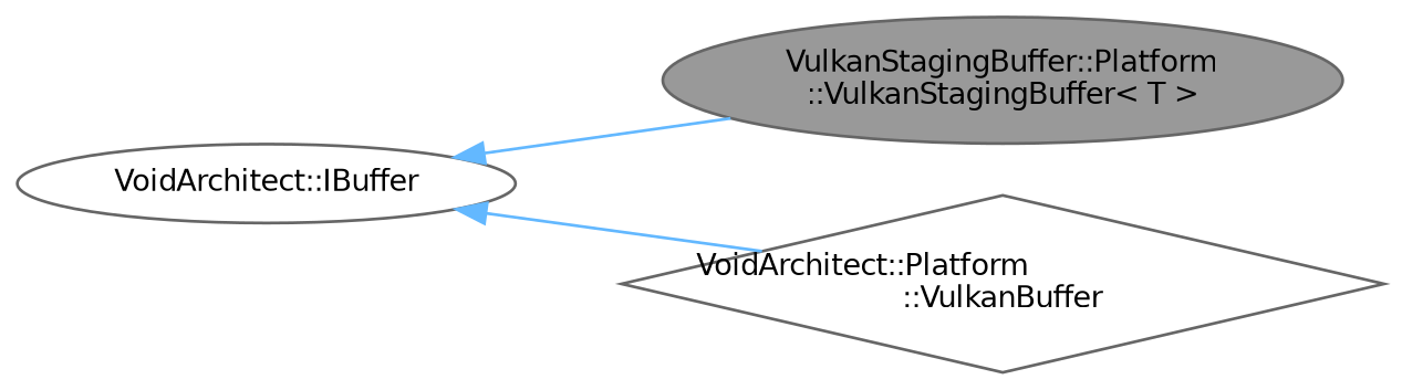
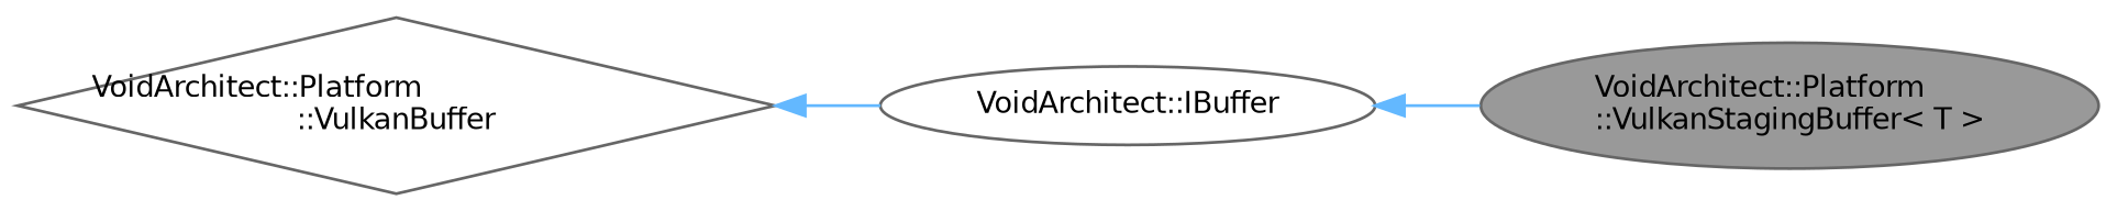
  digraph {
    rankdir=LR
    node [color=gray40 fillcolor=white fontname=Helvetica fontsize=10 shape=ellipse style=filled]
    edge [color=steelblue1 dir=back fontname=Helvetica fontsize=10 labelfontname=Helvetica labelfontsize=10 style=solid]
-   n1 [fillcolor=grey60 fontcolor=black height=0.2 label="VulkanStagingBuffer::Platform\l::VulkanStagingBuffer\< T \>" width=0.4]
+   n1 [fillcolor=grey60 fontcolor=black height=0.2 label="VoidArchitect::Platform\l::VulkanStagingBuffer\< T \>" width=0.4]
    n2 [height=0.2 label="VoidArchitect::Platform\l::VulkanBuffer" shape=diamond width=0.4]
    n3 [height=0.2 label="VoidArchitect::IBuffer" width=0.4]
    n3 -> n1
-   n3 -> n2
+   n2 -> n3
  }
